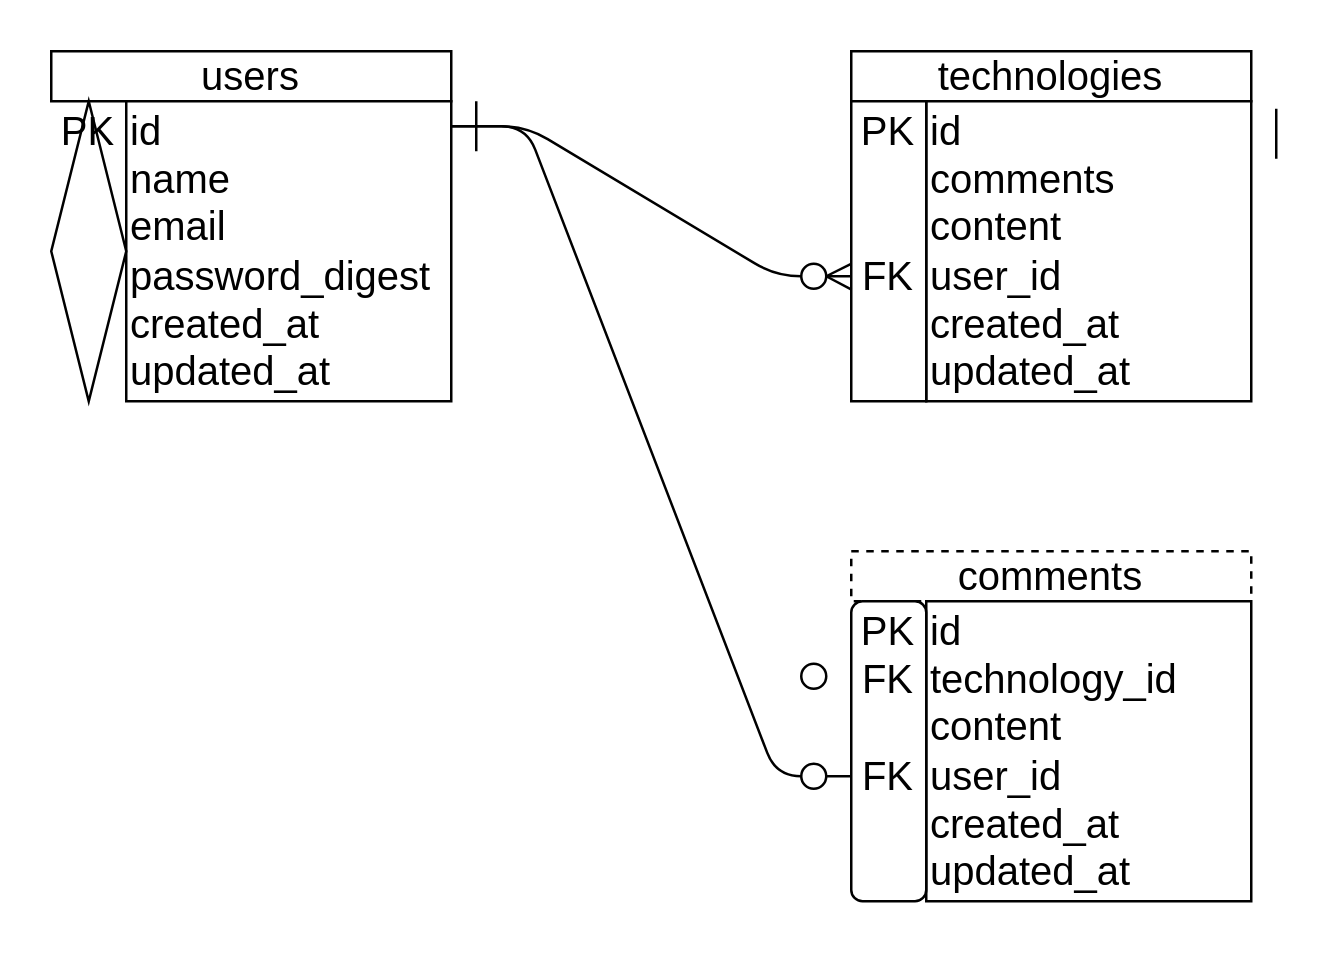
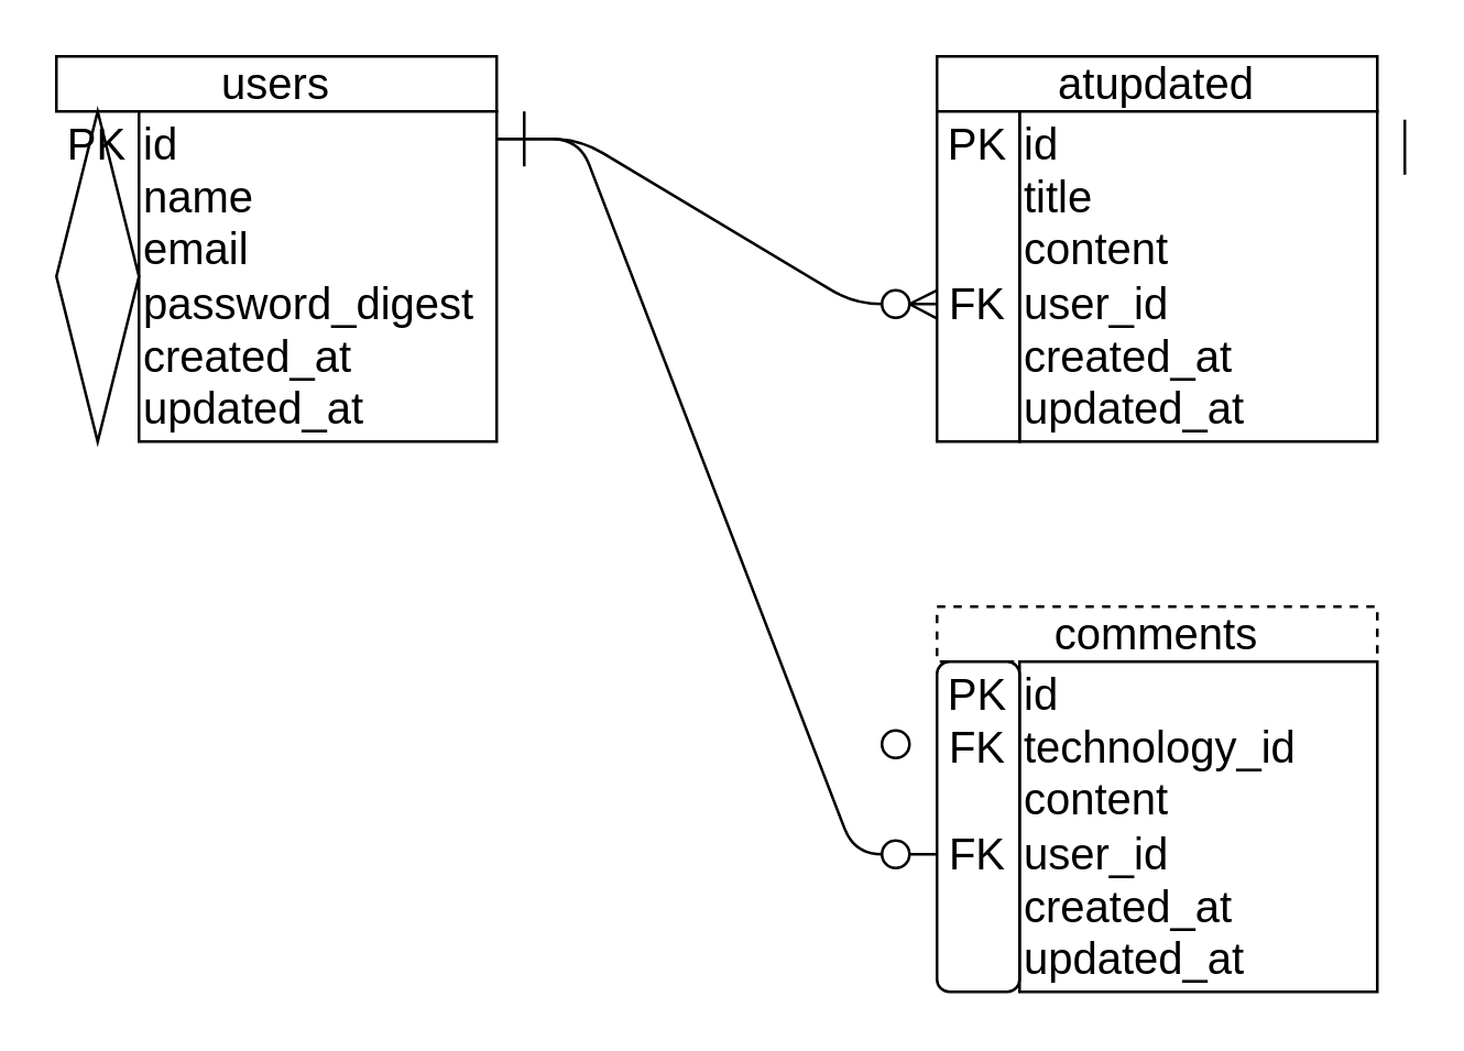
  <mxCell id="0" />
  <mxCell id="1" parent="0" />
  <mxCell id="2" value="&lt;font style=&quot;font-size: 16px&quot;&gt;users&lt;/font&gt;" style="rounded=0;whiteSpace=wrap;html=1;" parent="1" vertex="1"><mxGeometry x="20" y="20" width="160" height="20" as="geometry" /></mxCell>
  <mxCell id="3" value="id&lt;br style=&quot;font-size: 16px;&quot;&gt;name&lt;br style=&quot;font-size: 16px;&quot;&gt;email&lt;br style=&quot;font-size: 16px;&quot;&gt;password_digest&lt;br style=&quot;font-size: 16px;&quot;&gt;created_at&lt;br style=&quot;font-size: 16px;&quot;&gt;updated_at" style="rounded=0;align=left;spacingTop=0;spacing=2;spacingRight=0;spacingLeft=0;labelBorderColor=none;labelBackgroundColor=none;html=1;whiteSpace=wrap;horizontal=1;rotation=0;strokeWidth=1;perimeterSpacing=0;fontSize=16;" parent="1" vertex="1"><mxGeometry x="50" y="40" width="130" height="120" as="geometry" /></mxCell>
- <mxCell id="4" value="&lt;font style=&quot;font-size: 16px&quot;&gt;technologies&lt;/font&gt;" style="rounded=0;whiteSpace=wrap;html=1;" parent="1" vertex="1"><mxGeometry x="340" y="20" width="160" height="20" as="geometry" /></mxCell>
- <mxCell id="5" value="&lt;font style=&quot;font-size: 16px&quot;&gt;id&lt;br&gt;comments&lt;br&gt;content&lt;br&gt;user_id&lt;br&gt;created_at&lt;br&gt;updated_at&lt;/font&gt;" style="rounded=0;whiteSpace=wrap;html=1;align=left;" parent="1" vertex="1"><mxGeometry x="370" y="40" width="130" height="120" as="geometry" /></mxCell>
+ <mxCell id="4" value="&lt;font style=&quot;font-size: 16px&quot;&gt;atupdated&lt;/font&gt;" style="rounded=0;whiteSpace=wrap;html=1;" parent="1" vertex="1"><mxGeometry x="340" y="20" width="160" height="20" as="geometry" /></mxCell>
+ <mxCell id="5" value="&lt;font style=&quot;font-size: 16px&quot;&gt;id&lt;br&gt;title&lt;br&gt;content&lt;br&gt;user_id&lt;br&gt;created_at&lt;br&gt;updated_at&lt;/font&gt;" style="rounded=0;whiteSpace=wrap;html=1;align=left;" parent="1" vertex="1"><mxGeometry x="370" y="40" width="130" height="120" as="geometry" /></mxCell>
  <mxCell id="6" value="&lt;font style=&quot;font-size: 16px&quot;&gt;comments&lt;/font&gt;" style="rounded=0;whiteSpace=wrap;html=1;dashed=1;" parent="1" vertex="1"><mxGeometry x="340" y="220" width="160" height="20" as="geometry" /></mxCell>
  <mxCell id="7" value="&lt;font style=&quot;font-size: 16px&quot;&gt;id&lt;br&gt;technology_id&lt;br&gt;content&lt;br&gt;user_id&lt;br&gt;&lt;span&gt;created_at&lt;/span&gt;&lt;br&gt;&lt;span&gt;updated_at&lt;/span&gt;&lt;/font&gt;" style="rounded=0;whiteSpace=wrap;html=1;align=left;" parent="1" vertex="1"><mxGeometry x="370" y="240" width="130" height="120" as="geometry" /></mxCell>
  <mxCell id="8" style="edgeStyle=orthogonalEdgeStyle;rounded=0;orthogonalLoop=1;jettySize=auto;html=1;exitX=0.5;exitY=1;exitDx=0;exitDy=0;" parent="1" source="5" target="5" edge="1"><mxGeometry relative="1" as="geometry" /></mxCell>
  <mxCell id="9" value="" style="endArrow=none;html=1;entryX=0;entryY=0.583;entryDx=0;entryDy=0;entryPerimeter=0;" parent="1" target="13" edge="1"><mxGeometry width="50" height="50" relative="1" as="geometry"><mxPoint x="180" y="50" as="sourcePoint" /><mxPoint x="330" y="320" as="targetPoint" /><Array as="points"><mxPoint x="210" y="50" /><mxPoint x="310" y="310" /></Array></mxGeometry></mxCell>
  <mxCell id="10" value="" style="endArrow=none;html=1;" parent="1" edge="1"><mxGeometry width="50" height="50" relative="1" as="geometry"><mxPoint x="190" y="60" as="sourcePoint" /><mxPoint x="190" y="40" as="targetPoint" /></mxGeometry></mxCell>
  <mxCell id="11" value="" style="endArrow=none;html=1;" parent="1" edge="1"><mxGeometry width="50" height="50" relative="1" as="geometry"><mxPoint x="510" y="63" as="sourcePoint" /><mxPoint x="510" y="43" as="targetPoint" /><Array as="points"><mxPoint x="510" y="63" /></Array></mxGeometry></mxCell>
  <mxCell id="12" value="&lt;font style=&quot;font-size: 16px&quot;&gt;PK&lt;br&gt;&lt;br&gt;&lt;br&gt;&lt;br&gt;&lt;br&gt;&lt;br&gt;&lt;/font&gt;" style="rhombus;whiteSpace=wrap;html=1;" vertex="1" parent="1"><mxGeometry x="20" y="40" width="30" height="120" as="geometry" /></mxCell>
  <mxCell id="13" value="&lt;font style=&quot;font-size: 16px&quot;&gt;PK&lt;br&gt;FK&lt;br&gt;&lt;br&gt;FK&lt;br&gt;&lt;br&gt;&lt;br&gt;&lt;/font&gt;" style="whiteSpace=wrap;html=1;rounded=1;" vertex="1" parent="1"><mxGeometry x="340" y="240" width="30" height="120" as="geometry" /></mxCell>
  <mxCell id="14" value="&lt;font style=&quot;font-size: 16px&quot;&gt;PK&lt;br&gt;&lt;br&gt;&lt;br&gt;FK&lt;br&gt;&lt;br&gt;&lt;br&gt;&lt;/font&gt;" style="rounded=0;whiteSpace=wrap;html=1;" vertex="1" parent="1"><mxGeometry x="340" y="40" width="30" height="120" as="geometry" /></mxCell>
  <mxCell id="15" value="" style="ellipse;whiteSpace=wrap;html=1;aspect=fixed;" vertex="1" parent="1"><mxGeometry x="320" y="265" width="10" height="10" as="geometry" /></mxCell>
  <mxCell id="16" value="" style="ellipse;whiteSpace=wrap;html=1;aspect=fixed;" vertex="1" parent="1"><mxGeometry x="320" y="305" width="10" height="10" as="geometry" /></mxCell>
  <mxCell id="17" value="" style="endArrow=none;html=1;fontSize=16;fontColor=#000000;entryX=0;entryY=0.583;entryDx=0;entryDy=0;entryPerimeter=0;" edge="1" parent="1" target="14"><mxGeometry width="50" height="50" relative="1" as="geometry"><mxPoint x="180" y="50" as="sourcePoint" /><mxPoint x="330" y="100" as="targetPoint" /><Array as="points"><mxPoint x="210" y="50" /><mxPoint x="310" y="110" /></Array></mxGeometry></mxCell>
  <mxCell id="18" value="" style="ellipse;whiteSpace=wrap;html=1;aspect=fixed;" parent="1" vertex="1"><mxGeometry x="320" y="105" width="10" height="10" as="geometry" /></mxCell>
  <mxCell id="19" value="" style="endArrow=none;html=1;fontSize=16;fontColor=#000000;exitX=1;exitY=0.5;exitDx=0;exitDy=0;entryX=-0.002;entryY=0.542;entryDx=0;entryDy=0;entryPerimeter=0;" edge="1" parent="1" source="18" target="14"><mxGeometry width="50" height="50" relative="1" as="geometry"><mxPoint x="330" y="120" as="sourcePoint" /><mxPoint x="320" y="100" as="targetPoint" /></mxGeometry></mxCell>
  <mxCell id="20" value="" style="endArrow=none;html=1;fontSize=16;fontColor=#000000;entryX=0.004;entryY=0.628;entryDx=0;entryDy=0;entryPerimeter=0;" edge="1" parent="1" target="14"><mxGeometry width="50" height="50" relative="1" as="geometry"><mxPoint x="330" y="110" as="sourcePoint" /><mxPoint x="330" y="120" as="targetPoint" /></mxGeometry></mxCell>
